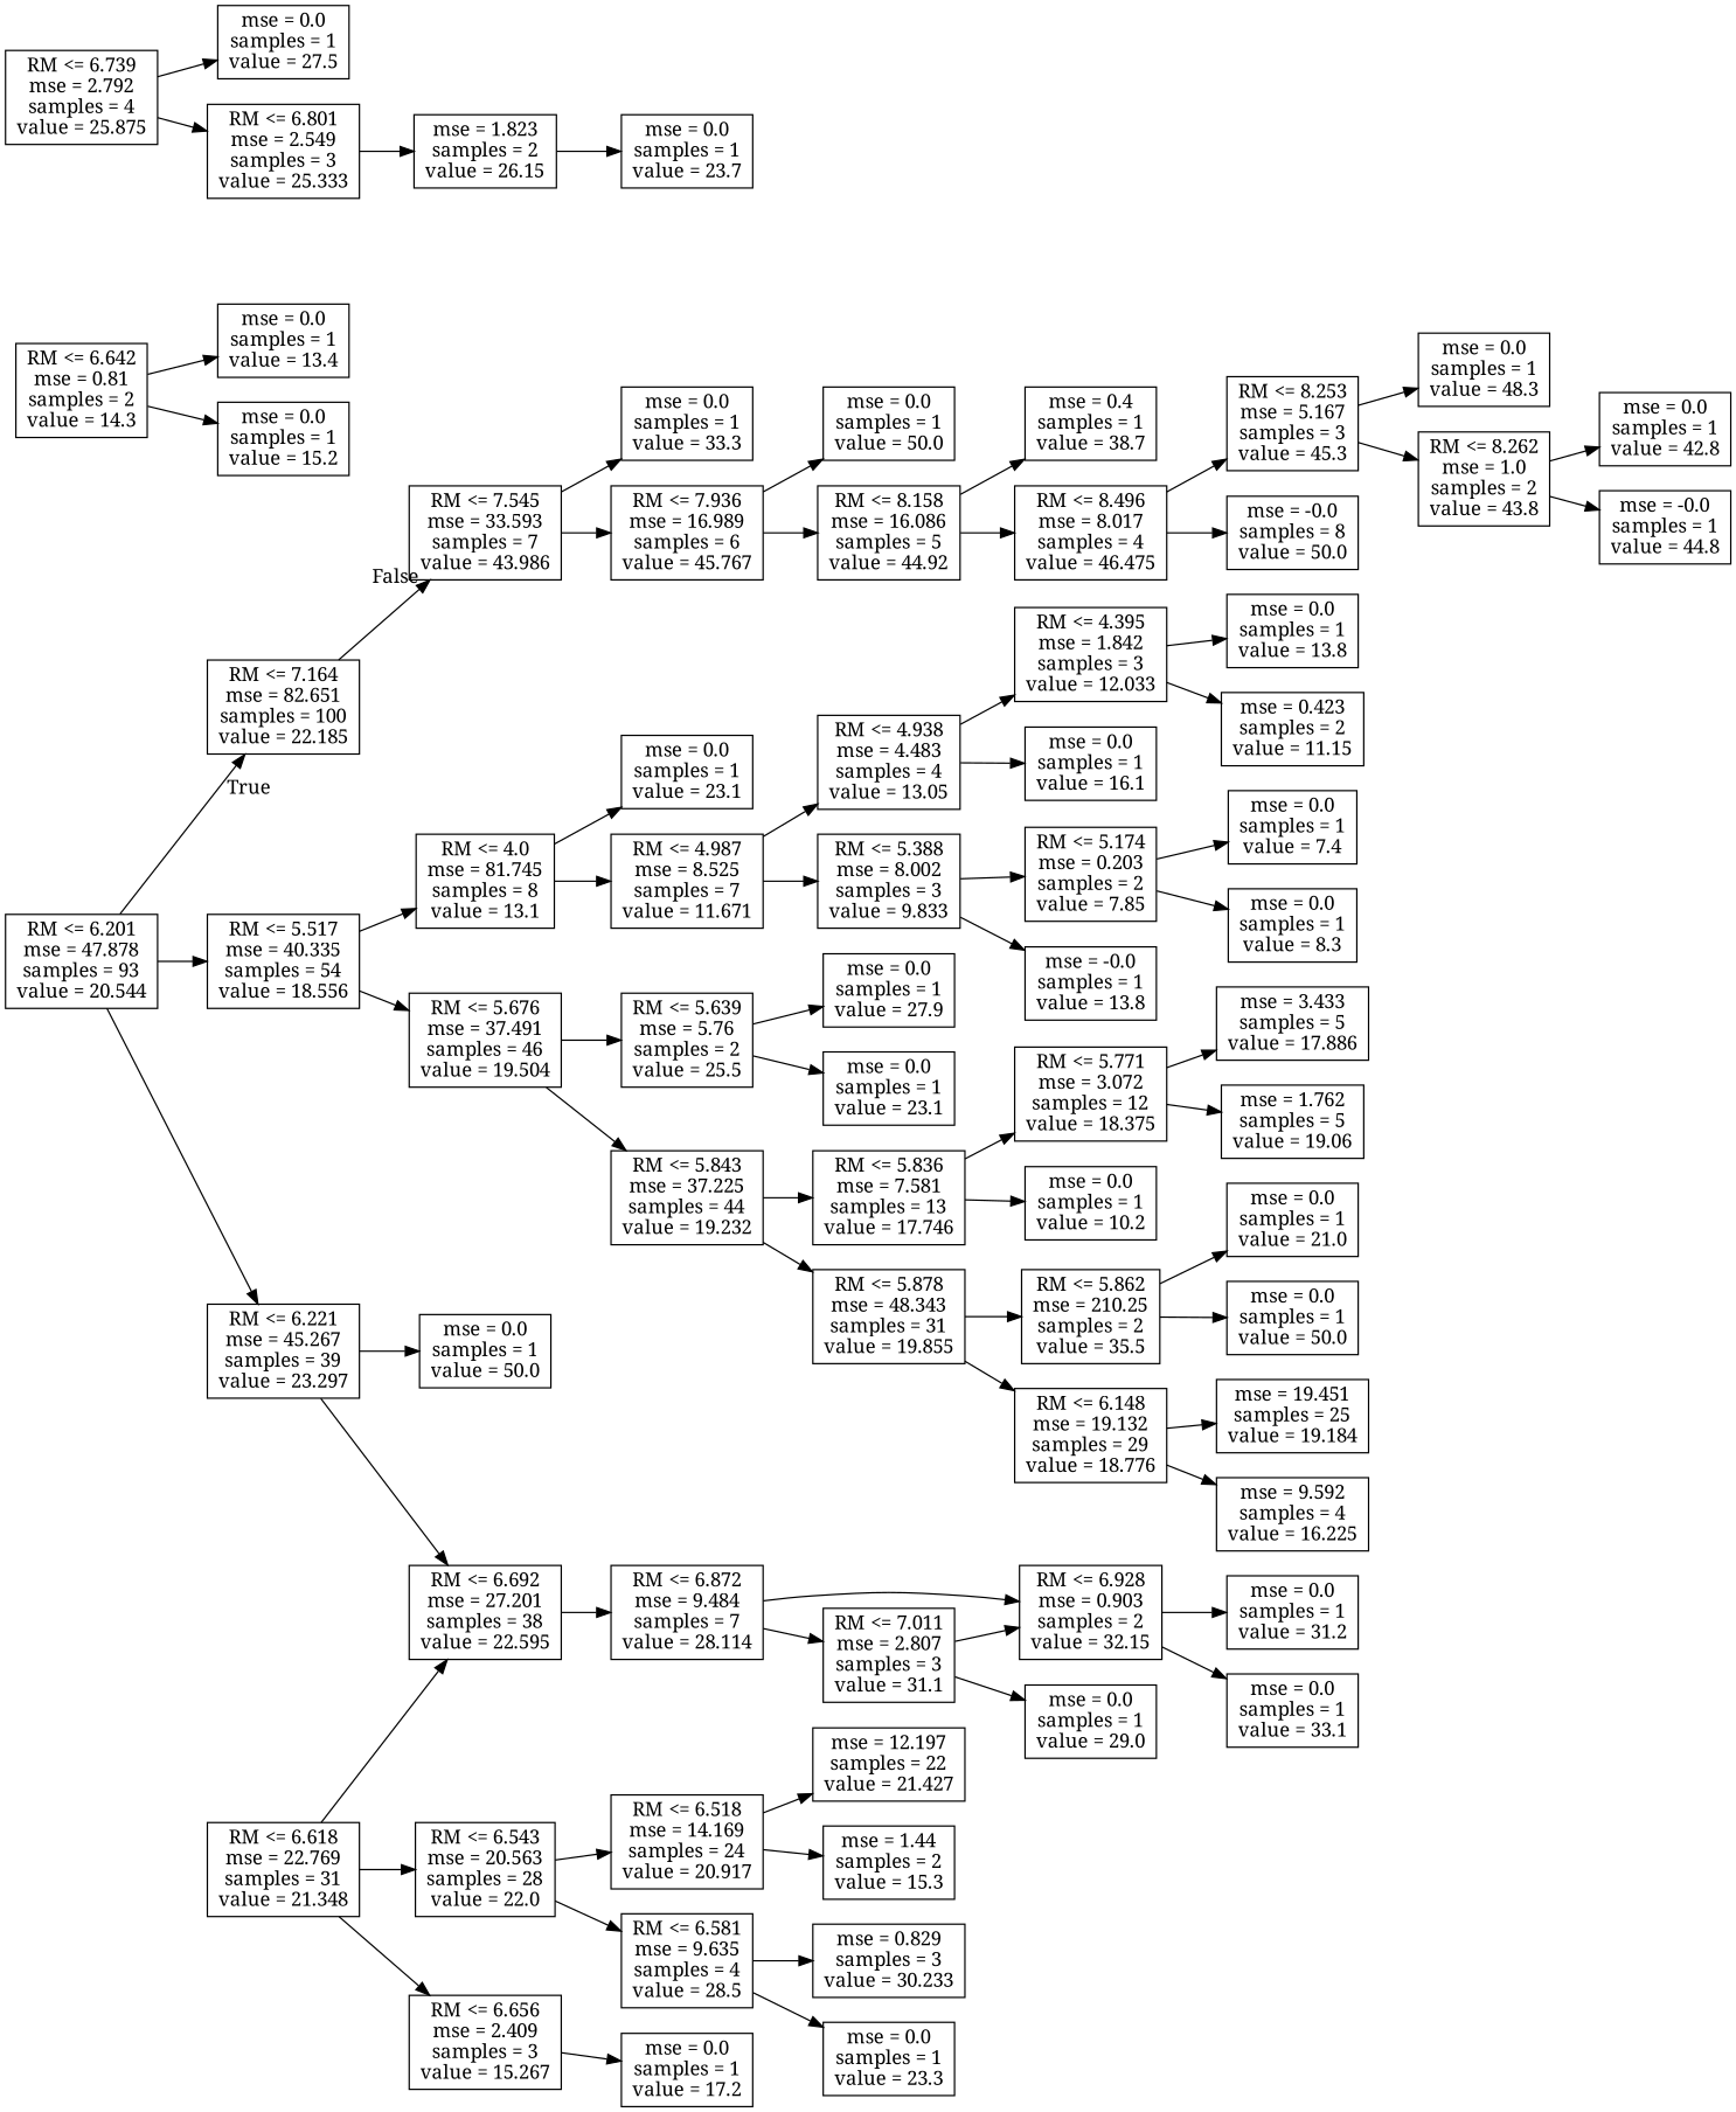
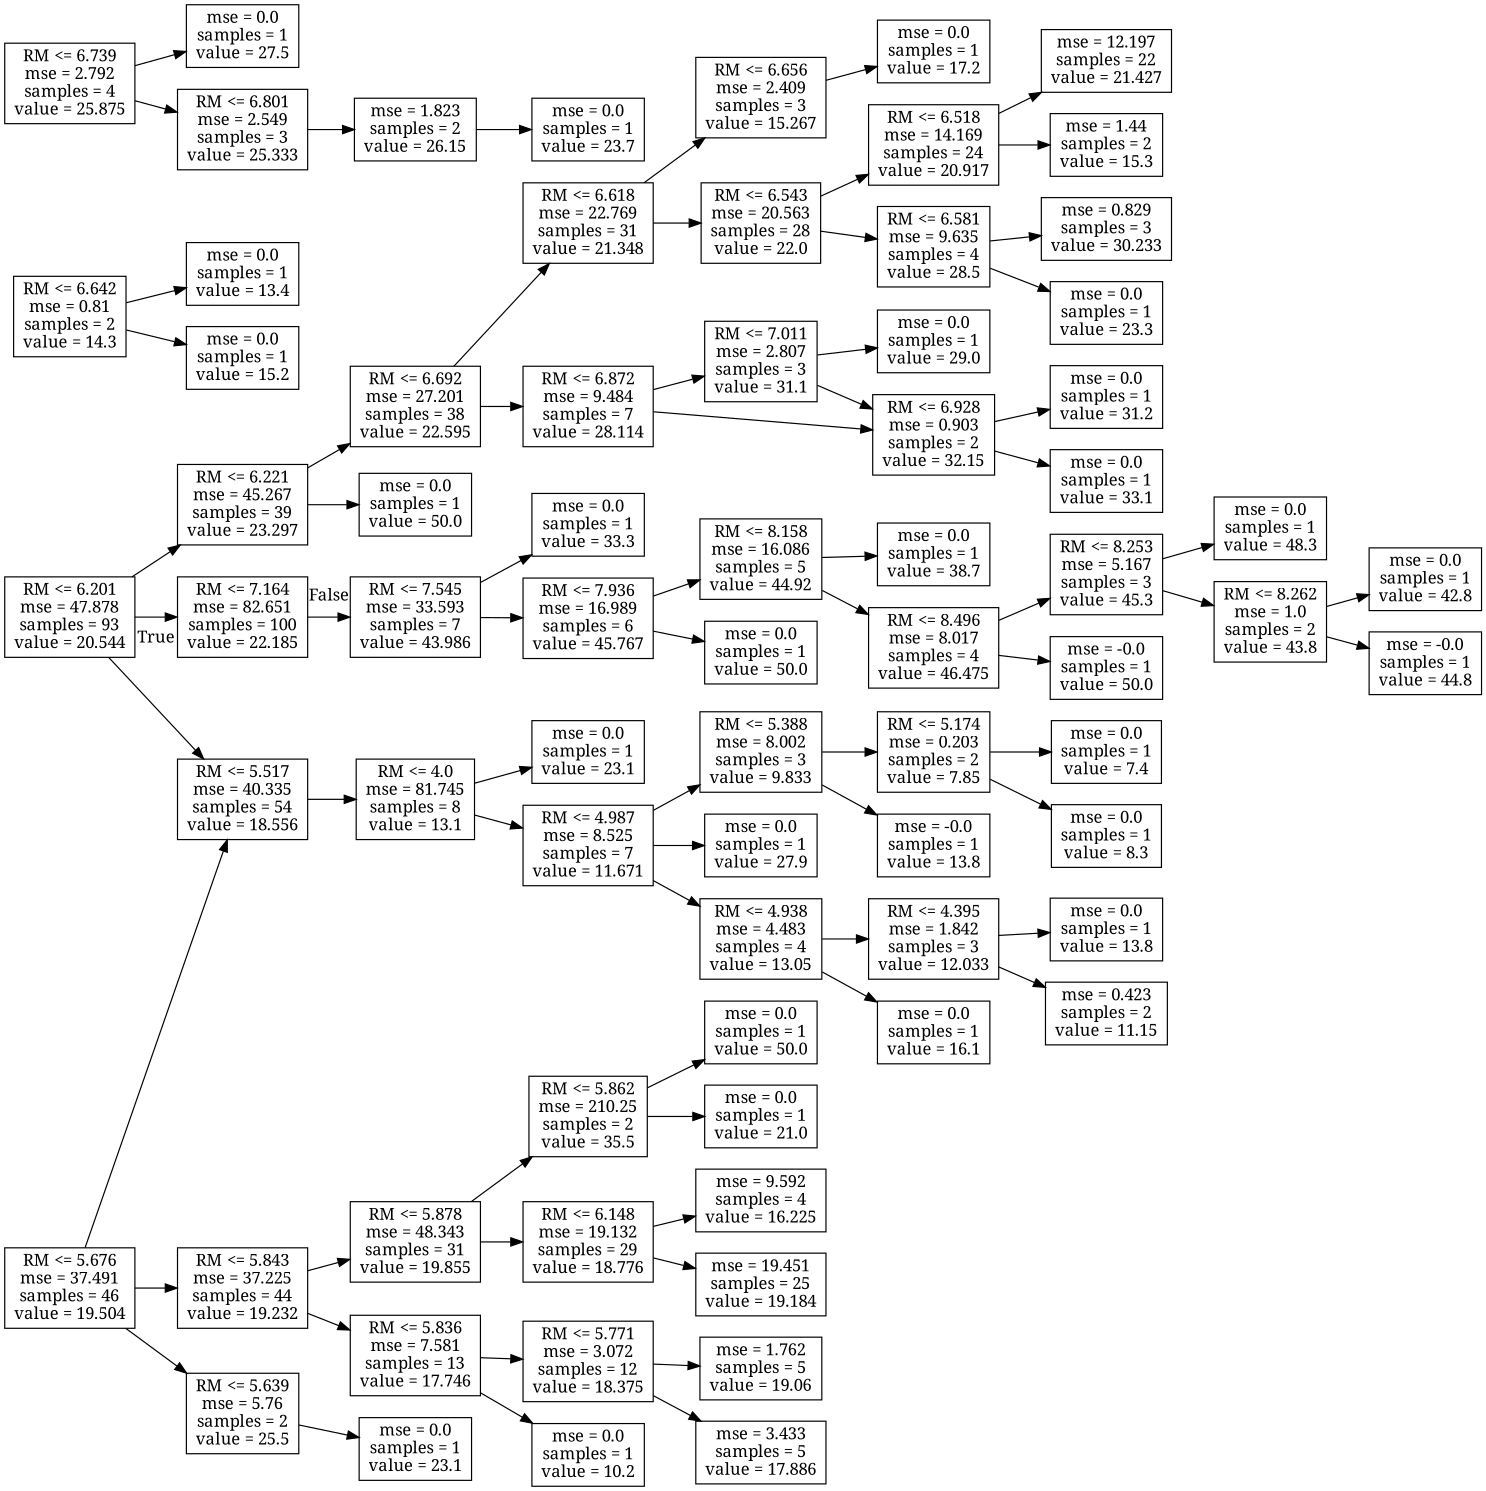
  digraph {
    fontname="Noto Serif"
    rankdir=LR
    node [fontname="Noto Serif" shape=box]
    edge [fontname="Noto Serif"]
    n1 [label="RM <= 7.164\nmse = 82.651\nsamples = 100\nvalue = 22.185"]
    n2 [label="RM <= 7.545\nmse = 33.593\nsamples = 7\nvalue = 43.986"]
    n3 [label="RM <= 6.201\nmse = 47.878\nsamples = 93\nvalue = 20.544"]
    n4 [label="RM <= 5.517\nmse = 40.335\nsamples = 54\nvalue = 18.556"]
    n5 [label="RM <= 6.221\nmse = 45.267\nsamples = 39\nvalue = 23.297"]
    n6 [label="mse = 0.0\nsamples = 1\nvalue = 33.3"]
    n7 [label="RM <= 7.936\nmse = 16.989\nsamples = 6\nvalue = 45.767"]
    n8 [label="RM <= 4.0\nmse = 81.745\nsamples = 8\nvalue = 13.1"]
    n9 [label="RM <= 5.676\nmse = 37.491\nsamples = 46\nvalue = 19.504"]
    n10 [label="mse = 0.0\nsamples = 1\nvalue = 50.0"]
    n11 [label="RM <= 6.692\nmse = 27.201\nsamples = 38\nvalue = 22.595"]
    n12 [label="mse = 0.0\nsamples = 1\nvalue = 23.1"]
    n13 [label="RM <= 4.987\nmse = 8.525\nsamples = 7\nvalue = 11.671"]
    n14 [label="RM <= 5.639\nmse = 5.76\nsamples = 2\nvalue = 25.5"]
    n15 [label="RM <= 5.843\nmse = 37.225\nsamples = 44\nvalue = 19.232"]
    n16 [label="RM <= 4.938\nmse = 4.483\nsamples = 4\nvalue = 13.05"]
    n17 [label="RM <= 5.388\nmse = 8.002\nsamples = 3\nvalue = 9.833"]
    n18 [label="RM <= 4.395\nmse = 1.842\nsamples = 3\nvalue = 12.033"]
    n19 [label="mse = 0.0\nsamples = 1\nvalue = 16.1"]
    n20 [label="RM <= 5.174\nmse = 0.203\nsamples = 2\nvalue = 7.85"]
    n21 [label="mse = -0.0\nsamples = 1\nvalue = 13.8"]
    n22 [label="mse = 0.0\nsamples = 1\nvalue = 13.8"]
    n23 [label="mse = 0.423\nsamples = 2\nvalue = 11.15"]
    n24 [label="mse = 0.0\nsamples = 1\nvalue = 7.4"]
    n25 [label="mse = 0.0\nsamples = 1\nvalue = 8.3"]
    n26 [label="mse = 0.0\nsamples = 1\nvalue = 27.9"]
    n27 [label="mse = 0.0\nsamples = 1\nvalue = 23.1"]
    n28 [label="RM <= 5.836\nmse = 7.581\nsamples = 13\nvalue = 17.746"]
    n29 [label="RM <= 5.878\nmse = 48.343\nsamples = 31\nvalue = 19.855"]
    n30 [label="RM <= 5.771\nmse = 3.072\nsamples = 12\nvalue = 18.375"]
    n31 [label="mse = 0.0\nsamples = 1\nvalue = 10.2"]
    n32 [label="RM <= 5.862\nmse = 210.25\nsamples = 2\nvalue = 35.5"]
    n33 [label="RM <= 6.148\nmse = 19.132\nsamples = 29\nvalue = 18.776"]
    n34 [label="mse = 3.433\nsamples = 5\nvalue = 17.886"]
    n35 [label="mse = 1.762\nsamples = 5\nvalue = 19.06"]
    n36 [label="mse = 0.0\nsamples = 1\nvalue = 21.0"]
    n37 [label="mse = 0.0\nsamples = 1\nvalue = 50.0"]
    n38 [label="mse = 19.451\nsamples = 25\nvalue = 19.184"]
    n39 [label="mse = 9.592\nsamples = 4\nvalue = 16.225"]
    n40 [label="RM <= 6.618\nmse = 22.769\nsamples = 31\nvalue = 21.348"]
    n41 [label="RM <= 6.872\nmse = 9.484\nsamples = 7\nvalue = 28.114"]
    n42 [label="RM <= 6.543\nmse = 20.563\nsamples = 28\nvalue = 22.0"]
    n43 [label="RM <= 6.656\nmse = 2.409\nsamples = 3\nvalue = 15.267"]
    n44 [label="RM <= 7.011\nmse = 2.807\nsamples = 3\nvalue = 31.1"]
    n45 [label="RM <= 6.928\nmse = 0.903\nsamples = 2\nvalue = 32.15"]
    n46 [label="RM <= 6.518\nmse = 14.169\nsamples = 24\nvalue = 20.917"]
    n47 [label="RM <= 6.581\nmse = 9.635\nsamples = 4\nvalue = 28.5"]
    n48 [label="mse = 0.0\nsamples = 1\nvalue = 17.2"]
    n49 [label="mse = 12.197\nsamples = 22\nvalue = 21.427"]
    n50 [label="mse = 1.44\nsamples = 2\nvalue = 15.3"]
    n51 [label="mse = 0.829\nsamples = 3\nvalue = 30.233"]
    n52 [label="mse = 0.0\nsamples = 1\nvalue = 23.3"]
    n53 [label="RM <= 6.642\nmse = 0.81\nsamples = 2\nvalue = 14.3"]
    n54 [label="mse = 0.0\nsamples = 1\nvalue = 13.4"]
    n55 [label="mse = 0.0\nsamples = 1\nvalue = 15.2"]
    n56 [label="RM <= 6.739\nmse = 2.792\nsamples = 4\nvalue = 25.875"]
    n57 [label="mse = 0.0\nsamples = 1\nvalue = 27.5"]
    n58 [label="RM <= 6.801\nmse = 2.549\nsamples = 3\nvalue = 25.333"]
    n59 [label="mse = 0.0\nsamples = 1\nvalue = 29.0"]
    n60 [label="mse = 1.823\nsamples = 2\nvalue = 26.15"]
    n61 [label="mse = 0.0\nsamples = 1\nvalue = 23.7"]
    n62 [label="mse = 0.0\nsamples = 1\nvalue = 31.2"]
    n63 [label="mse = 0.0\nsamples = 1\nvalue = 33.1"]
    n64 [label="mse = 0.0\nsamples = 1\nvalue = 50.0"]
    n65 [label="RM <= 8.158\nmse = 16.086\nsamples = 5\nvalue = 44.92"]
-   n66 [label="mse = 0.4\nsamples = 1\nvalue = 38.7"]
+   n66 [label="mse = 0.0\nsamples = 1\nvalue = 38.7"]
    n67 [label="RM <= 8.496\nmse = 8.017\nsamples = 4\nvalue = 46.475"]
    n68 [label="RM <= 8.253\nmse = 5.167\nsamples = 3\nvalue = 45.3"]
-   n69 [label="mse = -0.0\nsamples = 8\nvalue = 50.0"]
+   n69 [label="mse = -0.0\nsamples = 1\nvalue = 50.0"]
    n70 [label="mse = 0.0\nsamples = 1\nvalue = 48.3"]
    n71 [label="RM <= 8.262\nmse = 1.0\nsamples = 2\nvalue = 43.8"]
    n72 [label="mse = 0.0\nsamples = 1\nvalue = 42.8"]
    n73 [label="mse = -0.0\nsamples = 1\nvalue = 44.8"]
    n1 -> n2 [headlabel=False labelangle=-45 labeldistance=2.5]
    n2 -> n6
    n2 -> n7
    n3 -> n1 [headlabel=True labelangle=45 labeldistance=2.5]
    n3 -> n4
    n3 -> n5
    n4 -> n8
-   n4 -> n9
+   n9 -> n4
    n5 -> n10
    n5 -> n11
    n7 -> n64
    n7 -> n65
    n8 -> n12
    n8 -> n13
    n9 -> n14
    n9 -> n15
-   n40 -> n11
+   n11 -> n40
    n11 -> n41
    n13 -> n16
    n13 -> n17
-   n14 -> n26
+   n13 -> n26
    n14 -> n27
    n15 -> n28
    n15 -> n29
    n16 -> n18
    n16 -> n19
    n17 -> n20
    n17 -> n21
    n18 -> n22
    n18 -> n23
    n20 -> n24
    n20 -> n25
    n28 -> n30
    n28 -> n31
    n29 -> n32
    n29 -> n33
    n30 -> n34
    n30 -> n35
    n32 -> n36
    n32 -> n37
    n33 -> n38
    n33 -> n39
    n40 -> n42
    n40 -> n43
    n41 -> n44
    n41 -> n45
    n42 -> n46
    n42 -> n47
    n43 -> n48
    n44 -> n45
    n44 -> n59
    n45 -> n62
    n45 -> n63
    n46 -> n49
    n46 -> n50
    n47 -> n51
    n47 -> n52
    n53 -> n54
    n53 -> n55
    n56 -> n57
    n56 -> n58
    n58 -> n60
    n60 -> n61
    n65 -> n66
    n65 -> n67
    n67 -> n68
    n67 -> n69
    n68 -> n70
    n68 -> n71
    n71 -> n72
    n71 -> n73
  }
